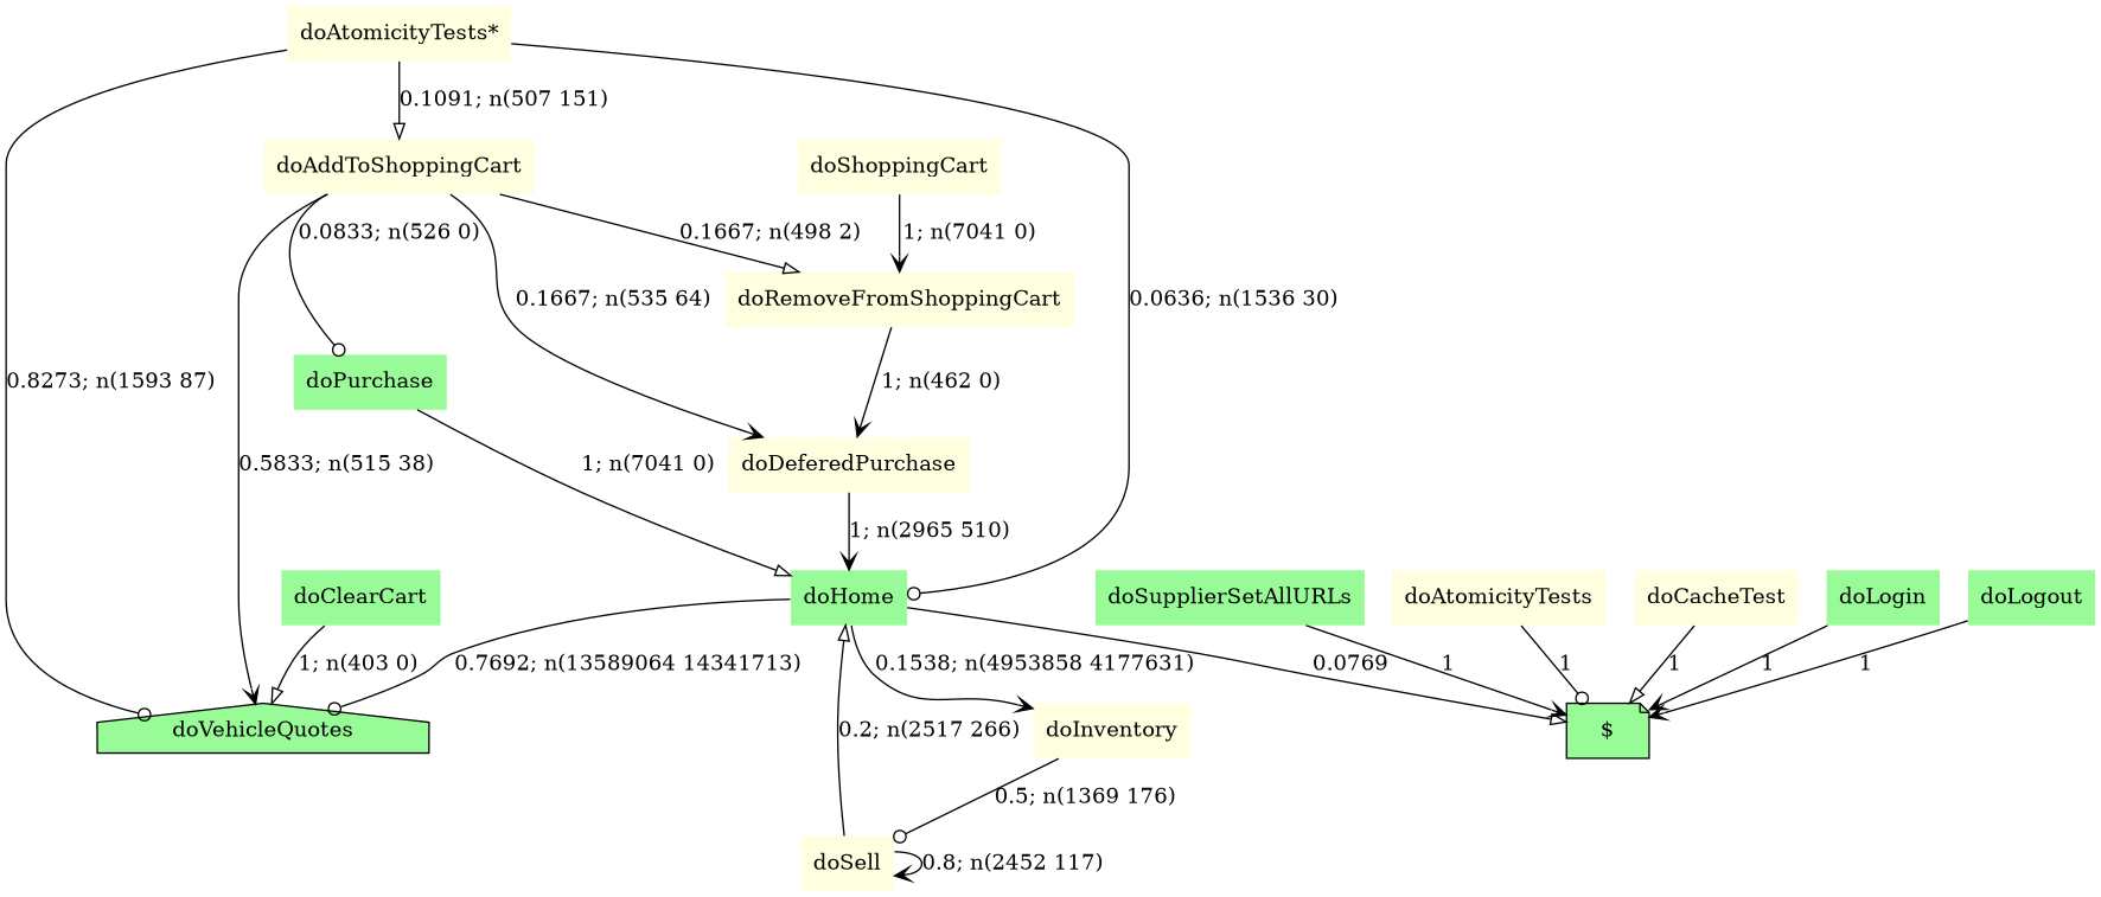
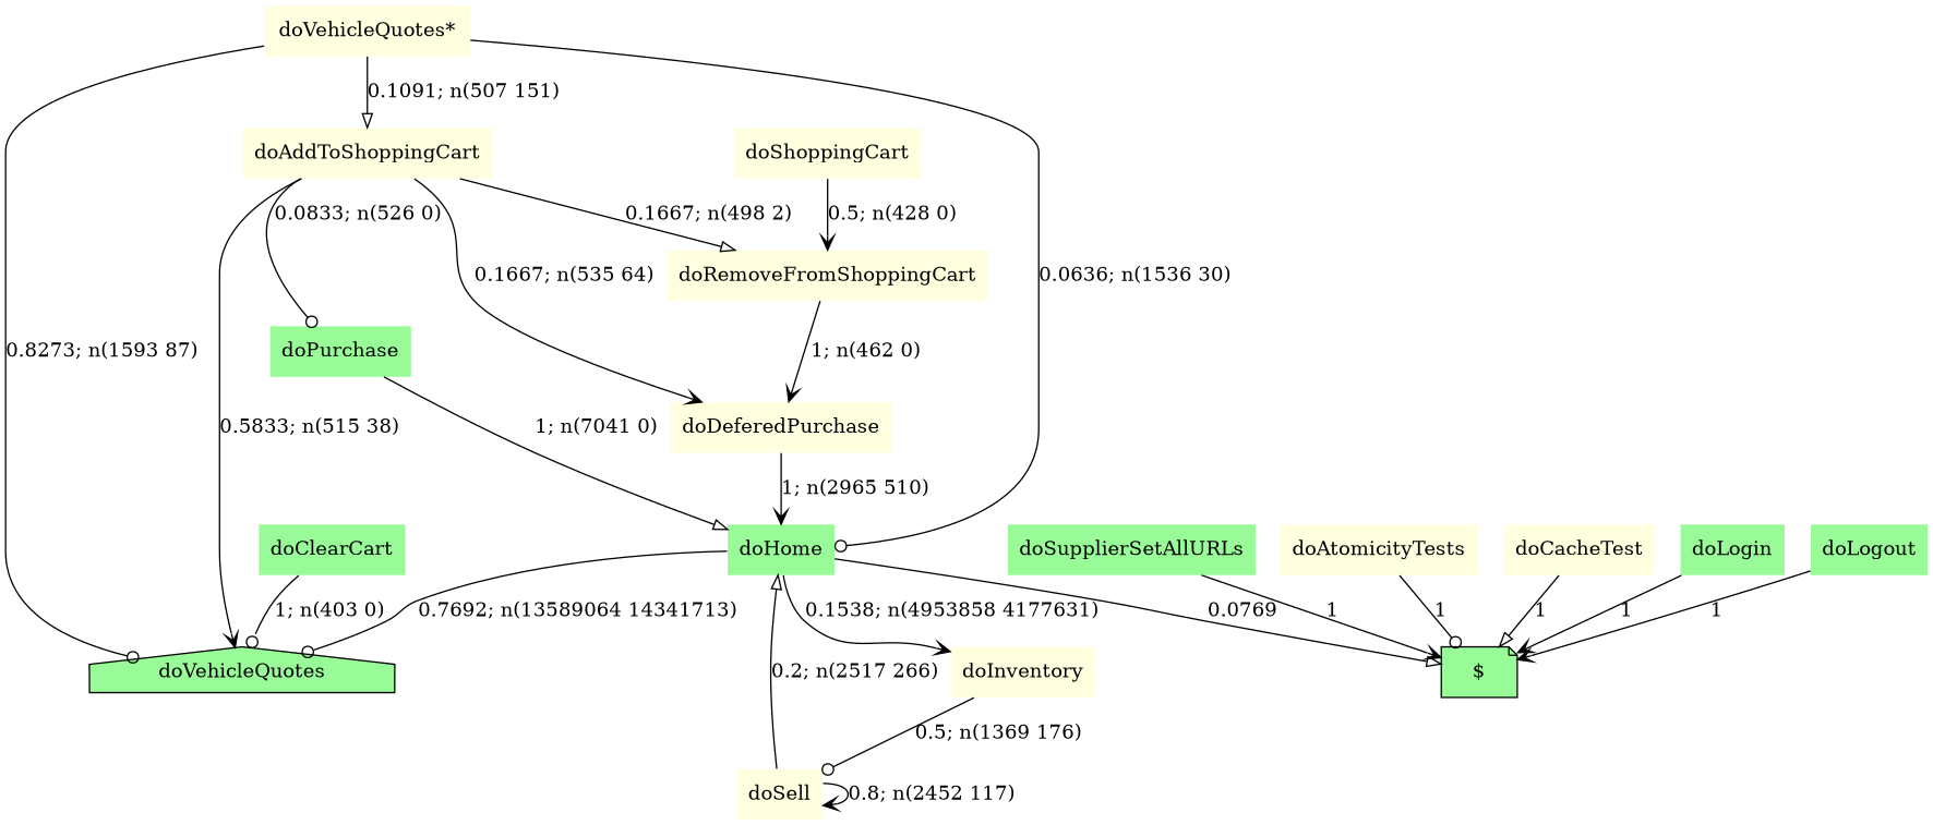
  digraph {
    node [fillcolor=lightyellow shape=none style=filled]
    edge [arrowhead=vee style=solid]
-   n1 [label="doAtomicityTests*"]
+   n1 [label="doVehicleQuotes*"]
    n2 [label=doAddToShoppingCart]
    n3 [fillcolor=palegreen label=doHome]
    doVehicleQuotes [fillcolor=palegreen shape=house]
    n5 [label=doDeferedPurchase]
    n6 [fillcolor=palegreen label=doPurchase]
    n7 [label=doRemoveFromShoppingCart]
    "$" [fillcolor=palegreen shape=note]
    n9 [label=doInventory]
    n10 [fillcolor=palegreen label=doSupplierSetAllURLs]
    n11 [label=doAtomicityTests]
    n12 [label=doCacheTest]
    n13 [fillcolor=palegreen label=doLogin]
    n14 [label=doShoppingCart]
    n15 [label=doSell]
    n16 [fillcolor=palegreen label=doClearCart]
    n17 [fillcolor=palegreen label=doLogout]
    n1 -> n2 [arrowhead=onormal label="0.1091; n(507 151)"]
    n1 -> n3 [arrowhead=odot label="0.0636; n(1536 30)"]
    n1 -> doVehicleQuotes [arrowhead=odot label="0.8273; n(1593 87)"]
    n2 -> doVehicleQuotes [label="0.5833; n(515 38)"]
    n2 -> n5 [label="0.1667; n(535 64)"]
    n2 -> n6 [arrowhead=odot label="0.0833; n(526 0)"]
    n2 -> n7 [arrowhead=onormal label="0.1667; n(498 2)"]
    n3 -> doVehicleQuotes [arrowhead=odot label="0.7692; n(13589064 14341713)"]
    n3 -> "$" [arrowhead=onormal label=0.0769]
    n3 -> n9 [label="0.1538; n(4953858 4177631)"]
    n5 -> n3 [label="1; n(2965 510)"]
    n6 -> n3 [arrowhead=onormal label="1; n(7041 0)"]
    n7 -> n5 [label="1; n(462 0)"]
    n9 -> n15 [arrowhead=odot label="0.5; n(1369 176)"]
    n10 -> "$" [label=1]
    n11 -> "$" [arrowhead=odot label=1]
    n12 -> "$" [arrowhead=onormal label=1]
    n13 -> "$" [label=1]
-   n14 -> n7 [label="1; n(7041 0)"]
+   n14 -> n7 [label="0.5; n(428 0)"]
    n15 -> n3 [arrowhead=onormal label="0.2; n(2517 266)"]
    n15 -> n15 [label="0.8; n(2452 117)"]
-   n16 -> doVehicleQuotes [arrowhead=onormal label="1; n(403 0)"]
+   n16 -> doVehicleQuotes [arrowhead=odot label="1; n(403 0)"]
    n17 -> "$" [label=1]
  }
